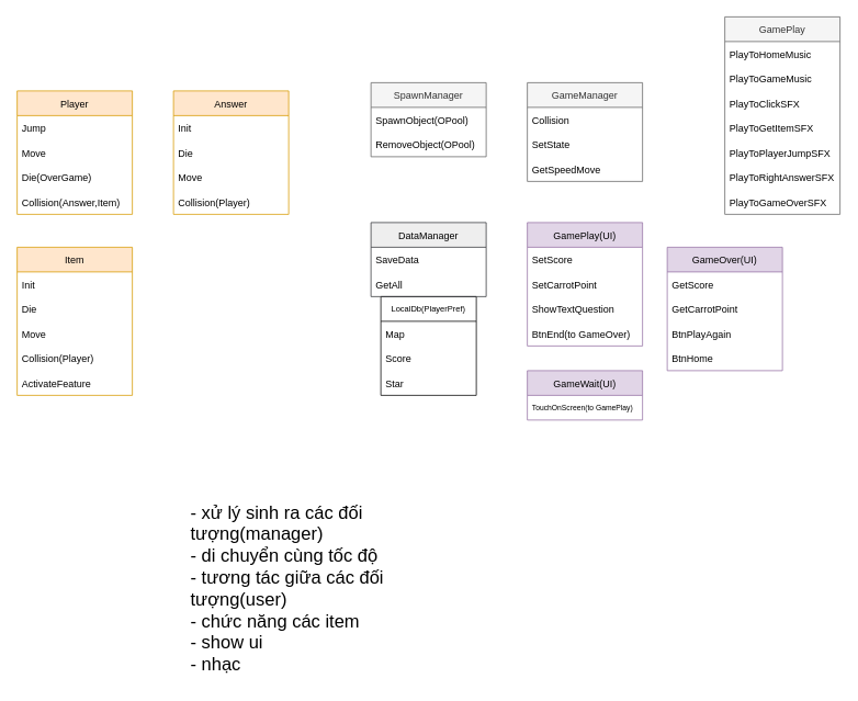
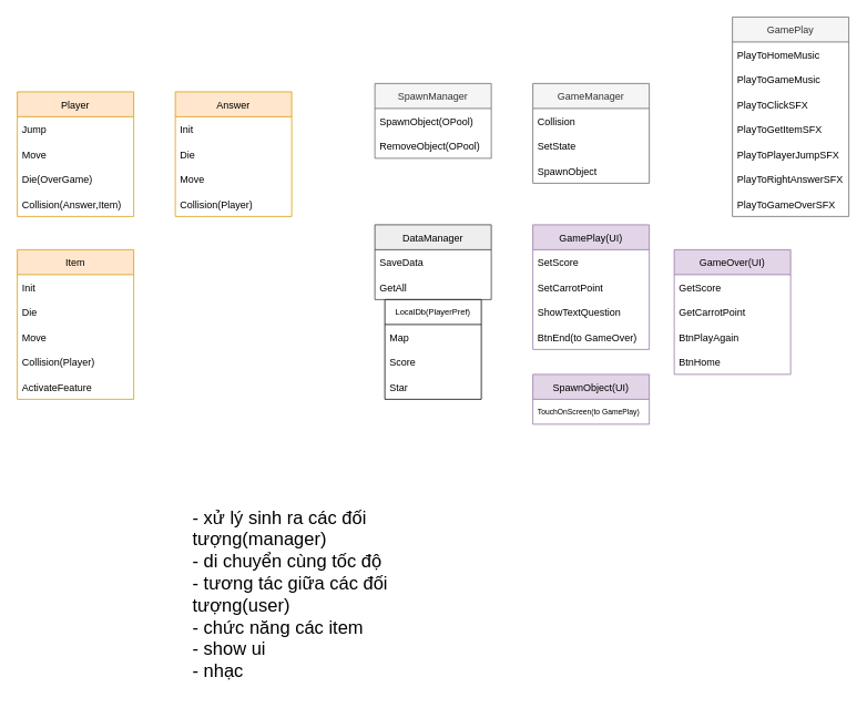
  <mxCell id="0" />
  <mxCell id="1" parent="0" />
  <mxCell id="2" value="Player" style="swimlane;fontStyle=0;childLayout=stackLayout;horizontal=1;startSize=30;horizontalStack=0;resizeParent=1;resizeParentMax=0;resizeLast=0;collapsible=1;marginBottom=0;fillColor=#ffe6cc;strokeColor=#d79b00;" parent="1" vertex="1"><mxGeometry x="20" y="110" width="140" height="150" as="geometry" /></mxCell>
  <mxCell id="3" value="Jump" style="text;strokeColor=none;fillColor=none;align=left;verticalAlign=middle;spacingLeft=4;spacingRight=4;overflow=hidden;points=[[0,0.5],[1,0.5]];portConstraint=eastwest;rotatable=0;" parent="2" vertex="1"><mxGeometry y="30" width="140" height="30" as="geometry" /></mxCell>
  <mxCell id="4" value="Move" style="text;strokeColor=none;fillColor=none;align=left;verticalAlign=middle;spacingLeft=4;spacingRight=4;overflow=hidden;points=[[0,0.5],[1,0.5]];portConstraint=eastwest;rotatable=0;" parent="2" vertex="1"><mxGeometry y="60" width="140" height="30" as="geometry" /></mxCell>
  <mxCell id="5" value="Die(OverGame)" style="text;strokeColor=none;fillColor=none;align=left;verticalAlign=middle;spacingLeft=4;spacingRight=4;overflow=hidden;points=[[0,0.5],[1,0.5]];portConstraint=eastwest;rotatable=0;" parent="2" vertex="1"><mxGeometry y="90" width="140" height="30" as="geometry" /></mxCell>
  <mxCell id="6" value="Collision(Answer,Item)" style="text;strokeColor=none;fillColor=none;align=left;verticalAlign=middle;spacingLeft=4;spacingRight=4;overflow=hidden;points=[[0,0.5],[1,0.5]];portConstraint=eastwest;rotatable=0;" parent="2" vertex="1"><mxGeometry y="120" width="140" height="30" as="geometry" /></mxCell>
  <mxCell id="7" value="Answer" style="swimlane;fontStyle=0;childLayout=stackLayout;horizontal=1;startSize=30;horizontalStack=0;resizeParent=1;resizeParentMax=0;resizeLast=0;collapsible=1;marginBottom=0;fillColor=#ffe6cc;strokeColor=#d79b00;" parent="1" vertex="1"><mxGeometry x="210" y="110" width="140" height="150" as="geometry" /></mxCell>
  <mxCell id="8" value="Init" style="text;strokeColor=none;fillColor=none;align=left;verticalAlign=middle;spacingLeft=4;spacingRight=4;overflow=hidden;points=[[0,0.5],[1,0.5]];portConstraint=eastwest;rotatable=0;" parent="7" vertex="1"><mxGeometry y="30" width="140" height="30" as="geometry" /></mxCell>
  <mxCell id="9" value="Die" style="text;strokeColor=none;fillColor=none;align=left;verticalAlign=middle;spacingLeft=4;spacingRight=4;overflow=hidden;points=[[0,0.5],[1,0.5]];portConstraint=eastwest;rotatable=0;" parent="7" vertex="1"><mxGeometry y="60" width="140" height="30" as="geometry" /></mxCell>
  <mxCell id="10" value="Move" style="text;strokeColor=none;fillColor=none;align=left;verticalAlign=middle;spacingLeft=4;spacingRight=4;overflow=hidden;points=[[0,0.5],[1,0.5]];portConstraint=eastwest;rotatable=0;" parent="7" vertex="1"><mxGeometry y="90" width="140" height="30" as="geometry" /></mxCell>
  <mxCell id="11" value="Collision(Player)" style="text;strokeColor=none;fillColor=none;align=left;verticalAlign=middle;spacingLeft=4;spacingRight=4;overflow=hidden;points=[[0,0.5],[1,0.5]];portConstraint=eastwest;rotatable=0;" parent="7" vertex="1"><mxGeometry y="120" width="140" height="30" as="geometry" /></mxCell>
  <mxCell id="12" value="Item" style="swimlane;fontStyle=0;childLayout=stackLayout;horizontal=1;startSize=30;horizontalStack=0;resizeParent=1;resizeParentMax=0;resizeLast=0;collapsible=1;marginBottom=0;fillColor=#ffe6cc;strokeColor=#d79b00;" parent="1" vertex="1"><mxGeometry x="20" y="300" width="140" height="180" as="geometry" /></mxCell>
  <mxCell id="13" value="Init" style="text;strokeColor=none;fillColor=none;align=left;verticalAlign=middle;spacingLeft=4;spacingRight=4;overflow=hidden;points=[[0,0.5],[1,0.5]];portConstraint=eastwest;rotatable=0;" parent="12" vertex="1"><mxGeometry y="30" width="140" height="30" as="geometry" /></mxCell>
  <mxCell id="14" value="Die" style="text;strokeColor=none;fillColor=none;align=left;verticalAlign=middle;spacingLeft=4;spacingRight=4;overflow=hidden;points=[[0,0.5],[1,0.5]];portConstraint=eastwest;rotatable=0;" parent="12" vertex="1"><mxGeometry y="60" width="140" height="30" as="geometry" /></mxCell>
  <mxCell id="15" value="Move" style="text;strokeColor=none;fillColor=none;align=left;verticalAlign=middle;spacingLeft=4;spacingRight=4;overflow=hidden;points=[[0,0.5],[1,0.5]];portConstraint=eastwest;rotatable=0;" parent="12" vertex="1"><mxGeometry y="90" width="140" height="30" as="geometry" /></mxCell>
  <mxCell id="16" value="Collision(Player)" style="text;strokeColor=none;fillColor=none;align=left;verticalAlign=middle;spacingLeft=4;spacingRight=4;overflow=hidden;points=[[0,0.5],[1,0.5]];portConstraint=eastwest;rotatable=0;" parent="12" vertex="1"><mxGeometry y="120" width="140" height="30" as="geometry" /></mxCell>
  <mxCell id="17" value="ActivateFeature" style="text;strokeColor=none;fillColor=none;align=left;verticalAlign=middle;spacingLeft=4;spacingRight=4;overflow=hidden;points=[[0,0.5],[1,0.5]];portConstraint=eastwest;rotatable=0;" parent="12" vertex="1"><mxGeometry y="150" width="140" height="30" as="geometry" /></mxCell>
  <mxCell id="18" value="SpawnManager" style="swimlane;fontStyle=0;childLayout=stackLayout;horizontal=1;startSize=30;horizontalStack=0;resizeParent=1;resizeParentMax=0;resizeLast=0;collapsible=1;marginBottom=0;fillColor=#f5f5f5;fontColor=#333333;strokeColor=#666666;" parent="1" vertex="1"><mxGeometry x="450" y="100" width="140" height="90" as="geometry" /></mxCell>
  <mxCell id="19" value="SpawnObject(OPool)" style="text;strokeColor=none;fillColor=none;align=left;verticalAlign=middle;spacingLeft=4;spacingRight=4;overflow=hidden;points=[[0,0.5],[1,0.5]];portConstraint=eastwest;rotatable=0;" parent="18" vertex="1"><mxGeometry y="30" width="140" height="30" as="geometry" /></mxCell>
  <mxCell id="20" value="RemoveObject(OPool)" style="text;strokeColor=none;fillColor=none;align=left;verticalAlign=middle;spacingLeft=4;spacingRight=4;overflow=hidden;points=[[0,0.5],[1,0.5]];portConstraint=eastwest;rotatable=0;" parent="18" vertex="1"><mxGeometry y="60" width="140" height="30" as="geometry" /></mxCell>
  <mxCell id="21" value="GameManager" style="swimlane;fontStyle=0;childLayout=stackLayout;horizontal=1;startSize=30;horizontalStack=0;resizeParent=1;resizeParentMax=0;resizeLast=0;collapsible=1;marginBottom=0;fillColor=#f5f5f5;fontColor=#333333;strokeColor=#666666;" parent="1" vertex="1"><mxGeometry x="640" y="100" width="140" height="120" as="geometry" /></mxCell>
  <mxCell id="22" value="Collision" style="text;strokeColor=none;fillColor=none;align=left;verticalAlign=middle;spacingLeft=4;spacingRight=4;overflow=hidden;points=[[0,0.5],[1,0.5]];portConstraint=eastwest;rotatable=0;" parent="21" vertex="1"><mxGeometry y="30" width="140" height="30" as="geometry" /></mxCell>
  <mxCell id="23" value="SetState" style="text;strokeColor=none;fillColor=none;align=left;verticalAlign=middle;spacingLeft=4;spacingRight=4;overflow=hidden;points=[[0,0.5],[1,0.5]];portConstraint=eastwest;rotatable=0;" parent="21" vertex="1"><mxGeometry y="60" width="140" height="30" as="geometry" /></mxCell>
- <mxCell id="24" value="GetSpeedMove" style="text;strokeColor=none;fillColor=none;align=left;verticalAlign=middle;spacingLeft=4;spacingRight=4;overflow=hidden;points=[[0,0.5],[1,0.5]];portConstraint=eastwest;rotatable=0;" parent="21" vertex="1"><mxGeometry y="90" width="140" height="30" as="geometry" /></mxCell>
+ <mxCell id="24" value="SpawnObject" style="text;strokeColor=none;fillColor=none;align=left;verticalAlign=middle;spacingLeft=4;spacingRight=4;overflow=hidden;points=[[0,0.5],[1,0.5]];portConstraint=eastwest;rotatable=0;" parent="21" vertex="1"><mxGeometry y="90" width="140" height="30" as="geometry" /></mxCell>
  <mxCell id="25" value="LocalDb(PlayerPref)" style="swimlane;fontStyle=0;childLayout=stackLayout;horizontal=1;startSize=30;horizontalStack=0;resizeParent=1;resizeParentMax=0;resizeLast=0;collapsible=1;marginBottom=0;fontSize=10;" parent="1" vertex="1"><mxGeometry x="462" y="360" width="116" height="120" as="geometry"><mxRectangle x="710" y="460" width="120" height="30" as="alternateBounds" /></mxGeometry></mxCell>
  <mxCell id="26" value="Map" style="text;strokeColor=none;fillColor=none;align=left;verticalAlign=middle;spacingLeft=4;spacingRight=4;overflow=hidden;points=[[0,0.5],[1,0.5]];portConstraint=eastwest;rotatable=0;" parent="25" vertex="1"><mxGeometry y="30" width="116" height="30" as="geometry" /></mxCell>
  <mxCell id="27" value="Score" style="text;strokeColor=none;fillColor=none;align=left;verticalAlign=middle;spacingLeft=4;spacingRight=4;overflow=hidden;points=[[0,0.5],[1,0.5]];portConstraint=eastwest;rotatable=0;" parent="25" vertex="1"><mxGeometry y="60" width="116" height="30" as="geometry" /></mxCell>
  <mxCell id="28" value="Star" style="text;strokeColor=none;fillColor=none;align=left;verticalAlign=middle;spacingLeft=4;spacingRight=4;overflow=hidden;points=[[0,0.5],[1,0.5]];portConstraint=eastwest;rotatable=0;" parent="25" vertex="1"><mxGeometry y="90" width="116" height="30" as="geometry" /></mxCell>
  <mxCell id="29" value="GamePlay" style="swimlane;fontStyle=0;childLayout=stackLayout;horizontal=1;startSize=30;horizontalStack=0;resizeParent=1;resizeParentMax=0;resizeLast=0;collapsible=1;marginBottom=0;fillColor=#f5f5f5;fontColor=#333333;strokeColor=#666666;" parent="1" vertex="1"><mxGeometry x="880" y="20" width="140" height="240" as="geometry" /></mxCell>
  <mxCell id="30" value="PlayToHomeMusic" style="text;strokeColor=none;fillColor=none;align=left;verticalAlign=middle;spacingLeft=4;spacingRight=4;overflow=hidden;points=[[0,0.5],[1,0.5]];portConstraint=eastwest;rotatable=0;" parent="29" vertex="1"><mxGeometry y="30" width="140" height="30" as="geometry" /></mxCell>
  <mxCell id="31" value="PlayToGameMusic" style="text;strokeColor=none;fillColor=none;align=left;verticalAlign=middle;spacingLeft=4;spacingRight=4;overflow=hidden;points=[[0,0.5],[1,0.5]];portConstraint=eastwest;rotatable=0;" parent="29" vertex="1"><mxGeometry y="60" width="140" height="30" as="geometry" /></mxCell>
  <mxCell id="32" value="PlayToClickSFX" style="text;strokeColor=none;fillColor=none;align=left;verticalAlign=middle;spacingLeft=4;spacingRight=4;overflow=hidden;points=[[0,0.5],[1,0.5]];portConstraint=eastwest;rotatable=0;" parent="29" vertex="1"><mxGeometry y="90" width="140" height="30" as="geometry" /></mxCell>
  <mxCell id="33" value="PlayToGetItemSFX" style="text;strokeColor=none;fillColor=none;align=left;verticalAlign=middle;spacingLeft=4;spacingRight=4;overflow=hidden;points=[[0,0.5],[1,0.5]];portConstraint=eastwest;rotatable=0;" parent="29" vertex="1"><mxGeometry y="120" width="140" height="30" as="geometry" /></mxCell>
  <mxCell id="34" value="PlayToPlayerJumpSFX" style="text;strokeColor=none;fillColor=none;align=left;verticalAlign=middle;spacingLeft=4;spacingRight=4;overflow=hidden;points=[[0,0.5],[1,0.5]];portConstraint=eastwest;rotatable=0;" parent="29" vertex="1"><mxGeometry y="150" width="140" height="30" as="geometry" /></mxCell>
  <mxCell id="35" value="PlayToRightAnswerSFX" style="text;strokeColor=none;fillColor=none;align=left;verticalAlign=middle;spacingLeft=4;spacingRight=4;overflow=hidden;points=[[0,0.5],[1,0.5]];portConstraint=eastwest;rotatable=0;" parent="29" vertex="1"><mxGeometry y="180" width="140" height="30" as="geometry" /></mxCell>
  <mxCell id="36" value="PlayToGameOverSFX" style="text;strokeColor=none;fillColor=none;align=left;verticalAlign=middle;spacingLeft=4;spacingRight=4;overflow=hidden;points=[[0,0.5],[1,0.5]];portConstraint=eastwest;rotatable=0;" parent="29" vertex="1"><mxGeometry y="210" width="140" height="30" as="geometry" /></mxCell>
  <mxCell id="37" value="GamePlay(UI)" style="swimlane;fontStyle=0;childLayout=stackLayout;horizontal=1;startSize=30;horizontalStack=0;resizeParent=1;resizeParentMax=0;resizeLast=0;collapsible=1;marginBottom=0;fillColor=#e1d5e7;strokeColor=#9673a6;" parent="1" vertex="1"><mxGeometry x="640" y="270" width="140" height="150" as="geometry" /></mxCell>
  <mxCell id="38" value="SetScore" style="text;strokeColor=none;fillColor=none;align=left;verticalAlign=middle;spacingLeft=4;spacingRight=4;overflow=hidden;points=[[0,0.5],[1,0.5]];portConstraint=eastwest;rotatable=0;" parent="37" vertex="1"><mxGeometry y="30" width="140" height="30" as="geometry" /></mxCell>
  <mxCell id="39" value="SetCarrotPoint" style="text;strokeColor=none;fillColor=none;align=left;verticalAlign=middle;spacingLeft=4;spacingRight=4;overflow=hidden;points=[[0,0.5],[1,0.5]];portConstraint=eastwest;rotatable=0;" parent="37" vertex="1"><mxGeometry y="60" width="140" height="30" as="geometry" /></mxCell>
  <mxCell id="40" value="ShowTextQuestion" style="text;strokeColor=none;fillColor=none;align=left;verticalAlign=middle;spacingLeft=4;spacingRight=4;overflow=hidden;points=[[0,0.5],[1,0.5]];portConstraint=eastwest;rotatable=0;" parent="37" vertex="1"><mxGeometry y="90" width="140" height="30" as="geometry" /></mxCell>
  <mxCell id="41" value="BtnEnd(to GameOver)" style="text;strokeColor=none;fillColor=none;align=left;verticalAlign=middle;spacingLeft=4;spacingRight=4;overflow=hidden;points=[[0,0.5],[1,0.5]];portConstraint=eastwest;rotatable=0;" parent="37" vertex="1"><mxGeometry y="120" width="140" height="30" as="geometry" /></mxCell>
  <mxCell id="42" value="GameOver(UI)" style="swimlane;fontStyle=0;childLayout=stackLayout;horizontal=1;startSize=30;horizontalStack=0;resizeParent=1;resizeParentMax=0;resizeLast=0;collapsible=1;marginBottom=0;fillColor=#e1d5e7;strokeColor=#9673a6;" parent="1" vertex="1"><mxGeometry x="810" y="300" width="140" height="150" as="geometry" /></mxCell>
  <mxCell id="43" value="GetScore" style="text;strokeColor=none;fillColor=none;align=left;verticalAlign=middle;spacingLeft=4;spacingRight=4;overflow=hidden;points=[[0,0.5],[1,0.5]];portConstraint=eastwest;rotatable=0;" parent="42" vertex="1"><mxGeometry y="30" width="140" height="30" as="geometry" /></mxCell>
  <mxCell id="44" value="GetCarrotPoint" style="text;strokeColor=none;fillColor=none;align=left;verticalAlign=middle;spacingLeft=4;spacingRight=4;overflow=hidden;points=[[0,0.5],[1,0.5]];portConstraint=eastwest;rotatable=0;" parent="42" vertex="1"><mxGeometry y="60" width="140" height="30" as="geometry" /></mxCell>
  <mxCell id="45" value="BtnPlayAgain" style="text;strokeColor=none;fillColor=none;align=left;verticalAlign=middle;spacingLeft=4;spacingRight=4;overflow=hidden;points=[[0,0.5],[1,0.5]];portConstraint=eastwest;rotatable=0;" parent="42" vertex="1"><mxGeometry y="90" width="140" height="30" as="geometry" /></mxCell>
  <mxCell id="46" value="BtnHome" style="text;strokeColor=none;fillColor=none;align=left;verticalAlign=middle;spacingLeft=4;spacingRight=4;overflow=hidden;points=[[0,0.5],[1,0.5]];portConstraint=eastwest;rotatable=0;" parent="42" vertex="1"><mxGeometry y="120" width="140" height="30" as="geometry" /></mxCell>
  <mxCell id="47" value="DataManager" style="swimlane;fontStyle=0;childLayout=stackLayout;horizontal=1;startSize=30;horizontalStack=0;resizeParent=1;resizeParentMax=0;resizeLast=0;collapsible=1;marginBottom=0;fillColor=#eeeeee;strokeColor=#36393d;" parent="1" vertex="1"><mxGeometry x="450" y="270" width="140" height="90" as="geometry"><mxRectangle x="690" y="370" width="110" height="30" as="alternateBounds" /></mxGeometry></mxCell>
  <mxCell id="48" value="SaveData" style="text;strokeColor=none;fillColor=none;align=left;verticalAlign=middle;spacingLeft=4;spacingRight=4;overflow=hidden;points=[[0,0.5],[1,0.5]];portConstraint=eastwest;rotatable=0;" parent="47" vertex="1"><mxGeometry y="30" width="140" height="30" as="geometry" /></mxCell>
  <mxCell id="49" value="GetAll" style="text;strokeColor=none;fillColor=none;align=left;verticalAlign=middle;spacingLeft=4;spacingRight=4;overflow=hidden;points=[[0,0.5],[1,0.5]];portConstraint=eastwest;rotatable=0;" parent="47" vertex="1"><mxGeometry y="60" width="140" height="30" as="geometry" /></mxCell>
- <mxCell id="50" value="GameWait(UI)" style="swimlane;fontStyle=0;childLayout=stackLayout;horizontal=1;startSize=30;horizontalStack=0;resizeParent=1;resizeParentMax=0;resizeLast=0;collapsible=1;marginBottom=0;fillColor=#e1d5e7;strokeColor=#9673a6;" parent="1" vertex="1"><mxGeometry x="640" y="450" width="140" height="60" as="geometry" /></mxCell>
+ <mxCell id="50" value="SpawnObject(UI)" style="swimlane;fontStyle=0;childLayout=stackLayout;horizontal=1;startSize=30;horizontalStack=0;resizeParent=1;resizeParentMax=0;resizeLast=0;collapsible=1;marginBottom=0;fillColor=#e1d5e7;strokeColor=#9673a6;" parent="1" vertex="1"><mxGeometry x="640" y="450" width="140" height="60" as="geometry" /></mxCell>
  <mxCell id="51" value="TouchOnScreen(to GamePlay)" style="text;strokeColor=none;fillColor=none;align=left;verticalAlign=middle;spacingLeft=4;spacingRight=4;overflow=hidden;points=[[0,0.5],[1,0.5]];portConstraint=eastwest;rotatable=0;fontSize=9;" parent="50" vertex="1"><mxGeometry y="30" width="140" height="30" as="geometry" /></mxCell>
  <mxCell id="52" value="&lt;div style=&quot;text-align: left ; font-size: 22px&quot;&gt;&lt;span&gt;&lt;font style=&quot;font-size: 22px&quot;&gt;- xử lý sinh ra các đối tượng(manager)&lt;/font&gt;&lt;/span&gt;&lt;/div&gt;&lt;div style=&quot;text-align: left ; font-size: 22px&quot;&gt;&lt;span&gt;&lt;font style=&quot;font-size: 22px&quot;&gt;- di chuyển cùng tốc độ&lt;/font&gt;&lt;/span&gt;&lt;/div&gt;&lt;div style=&quot;text-align: left ; font-size: 22px&quot;&gt;&lt;span&gt;&lt;font style=&quot;font-size: 22px&quot;&gt;- tương tác giữa các đối tượng(user)&amp;nbsp;&lt;/font&gt;&lt;/span&gt;&lt;/div&gt;&lt;div style=&quot;text-align: left ; font-size: 22px&quot;&gt;&lt;span&gt;&lt;font style=&quot;font-size: 22px&quot;&gt;- chức năng các item&lt;/font&gt;&lt;/span&gt;&lt;/div&gt;&lt;div style=&quot;text-align: left ; font-size: 22px&quot;&gt;&lt;span&gt;&lt;font style=&quot;font-size: 22px&quot;&gt;- show ui&lt;/font&gt;&lt;/span&gt;&lt;/div&gt;&lt;div style=&quot;text-align: left ; font-size: 22px&quot;&gt;&lt;span&gt;&lt;font style=&quot;font-size: 22px&quot;&gt;- nhạc&lt;/font&gt;&lt;/span&gt;&lt;/div&gt;" style="text;html=1;strokeColor=none;fillColor=none;align=center;verticalAlign=middle;whiteSpace=wrap;rounded=0;" parent="1" vertex="1"><mxGeometry x="230" y="600" width="360" height="230" as="geometry" /></mxCell>
